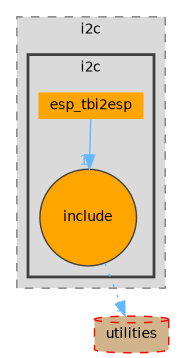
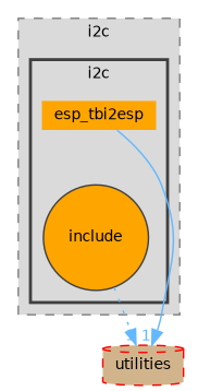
  digraph {
    compound=true
    node [fillcolor=orange fontname=Helvetica fontsize=10 style=filled]
    edge [color=steelblue1 fontcolor=steelblue1 fontname=Helvetica fontsize=10 headlabel=1 labeldistance=1.5 labelfontname=Helvetica labelfontsize=10]
    n1 [height=0.2 label=esp_tbi2esp shape=plaintext width=0.4]
    n2 [color=grey25 height=0.2 label=include shape=circle width=0.4]
    n3 [color=red fillcolor=tan height=0.2 label=utilities shape=cylinder style="filled,dashed" width=0.4]
    subgraph cluster_1 {
      bgcolor="#dadada"
      fontname=Helvetica
      fontsize=10
      label=i2c
      pencolor=grey50
      style="filled,dashed"
      subgraph cluster_2 {
        bgcolor="#dadada"
        fontname=Helvetica
        fontsize=10
        label=i2c
        pencolor=grey25
        style="filled,bold"
        n1
        n2
      }
    }
-   n1 -> n2 [style=solid]
+   n1 -> n3 [style=solid]
    n2 -> n3 [style=dotted]
  }
